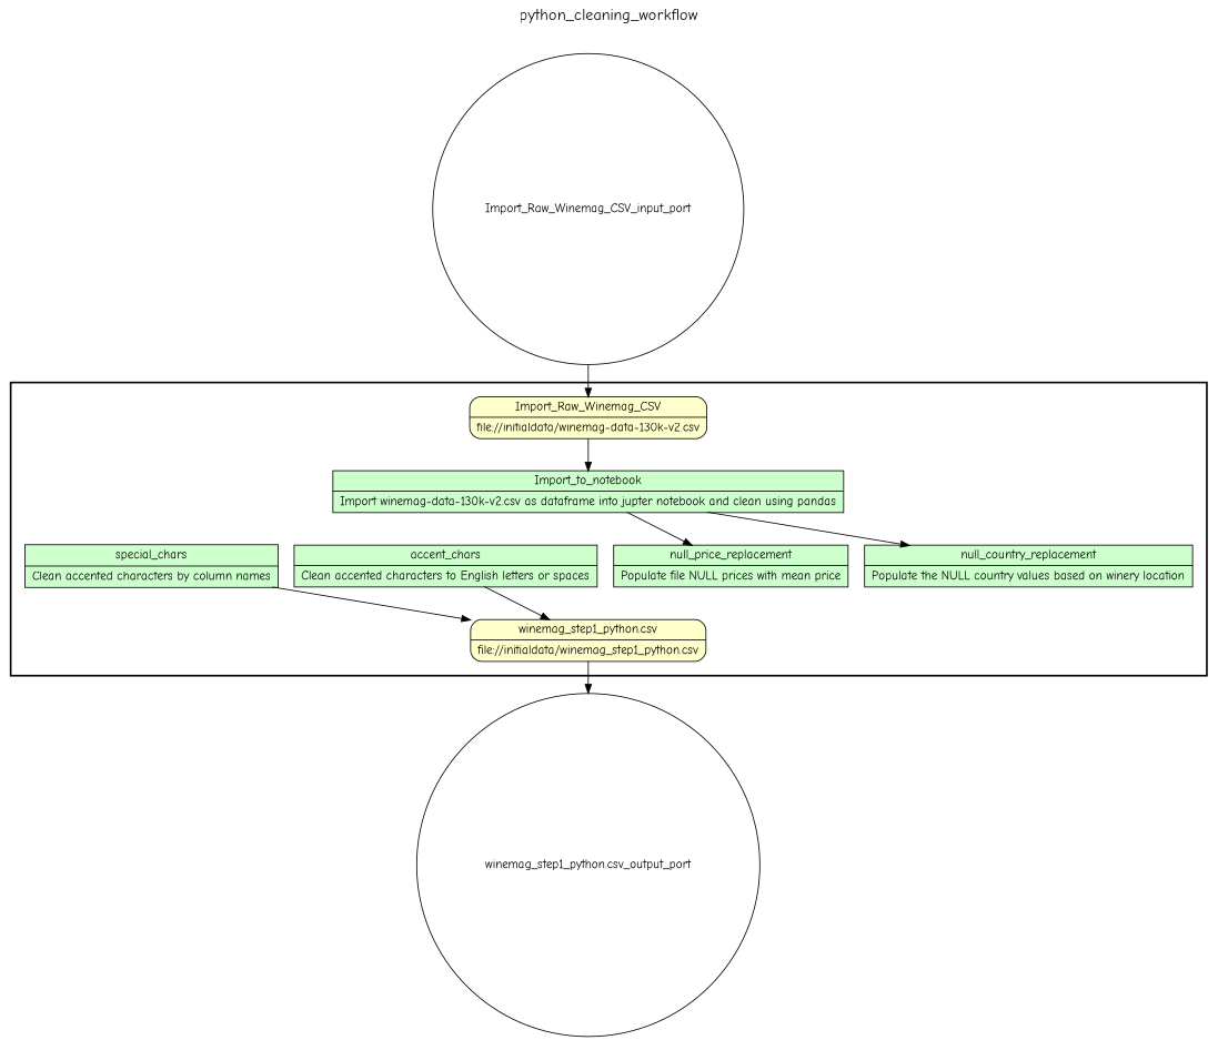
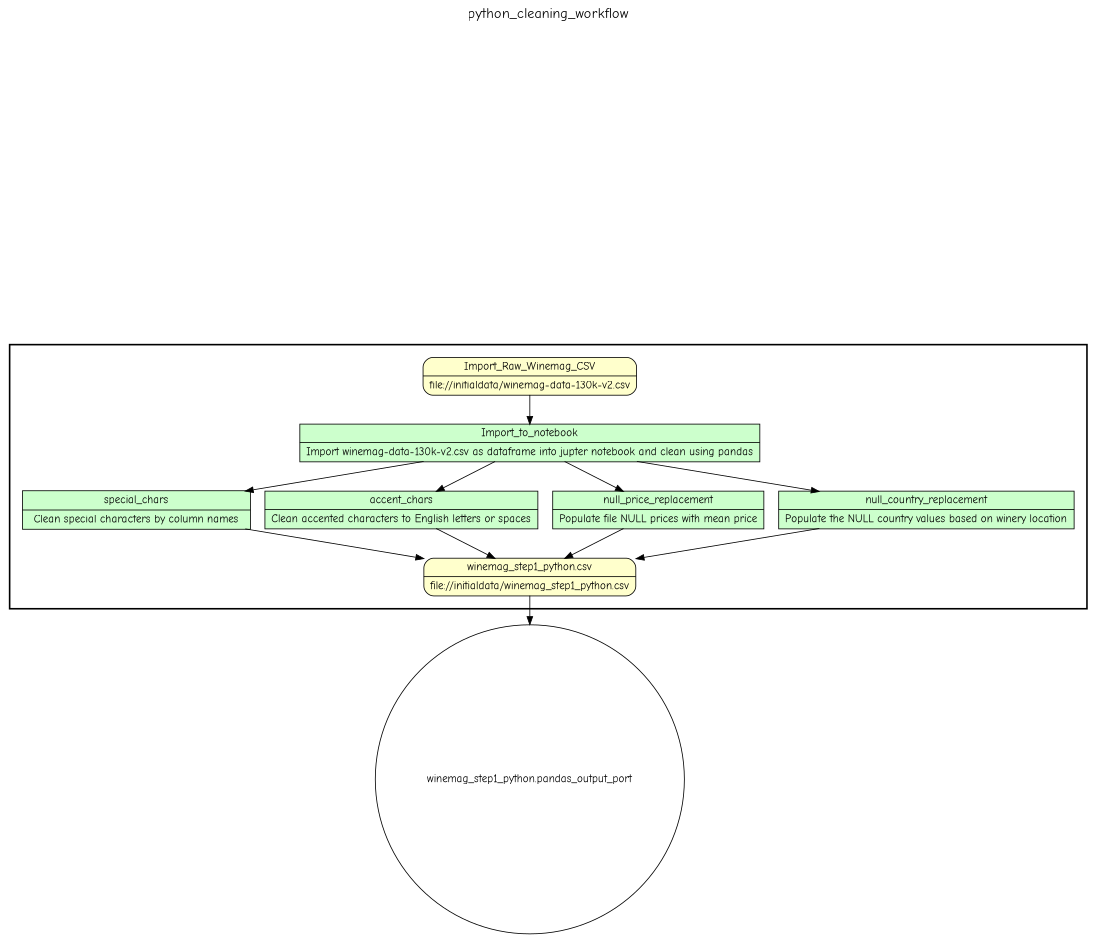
  digraph {
    fontname="Comic Neue"
    fontsize=18
    label=python_cleaning_workflow
    labelloc=t
    rankdir=TB
    node [fillcolor="#CCFFCC" fontname="Comic Neue" peripheries=1 rankdir=LR shape=record style=filled]
    edge [fontname="Comic Neue"]
    n1 [label="{<f0> Import_to_notebook |<f1> Import winemag-data-130k-v2.csv as dataframe into jupter notebook and clean using pandas}"]
-   n2 [label="{<f0> special_chars |<f1> Clean accented characters by column names}"]
+   n2 [label="{<f0> special_chars |<f1> Clean special characters by column names}"]
    n3 [label="{<f0> accent_chars |<f1> Clean accented characters to English letters or spaces}"]
    n4 [label="{<f0> null_price_replacement |<f1> Populate file NULL prices with mean price}"]
    n5 [label="{<f0> null_country_replacement |<f1> Populate the NULL country values based on winery location}"]
    n6 [fillcolor="#FFFFCC" label="{<f0> winemag_step1_python.csv |<f1> file\://initialdata/winemag_step1_python.csv}" style="rounded,filled"]
    n7 [fillcolor="#FFFFCC" label="{<f0> Import_Raw_Winemag_CSV |<f1> file\://initialdata/winemag-data-130k-v2.csv}" style="rounded,filled"]
-   "winemag_step1_python.csv_output_port" [fillcolor="#FFFFFF" shape=circle style="rounded,filled" width=0.2 rankdir=""]
-   Import_Raw_Winemag_CSV_input_port [fillcolor="#FFFFFF" shape=circle style="rounded,filled" width=0.2 rankdir=""]
+   "winemag_step1_python.csv_output_port" [fillcolor="#FFFFFF" shape=circle style="rounded,filled" width=0.2 label="winemag_step1_python.pandas_output_port" rankdir=""]
    subgraph cluster_1 {
      color=black
      label=""
      penwidth=2
      subgraph cluster_2 {
        color=black
        label=""
        penwidth=0
        n1
        n2
        n3
        n4
        n5
        n6
        n7
      }
    }
+   n1 -> n2
+   n1 -> n3
    n1 -> n4
    n1 -> n5
    n2 -> n6
    n3 -> n6
+   n4 -> n6
+   n5 -> n6
    n6 -> "winemag_step1_python.csv_output_port"
    n7 -> n1
-   Import_Raw_Winemag_CSV_input_port -> n7
  }
